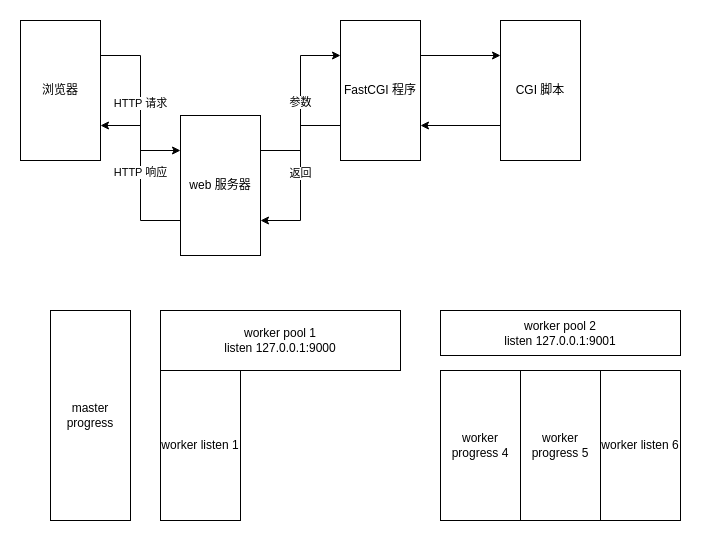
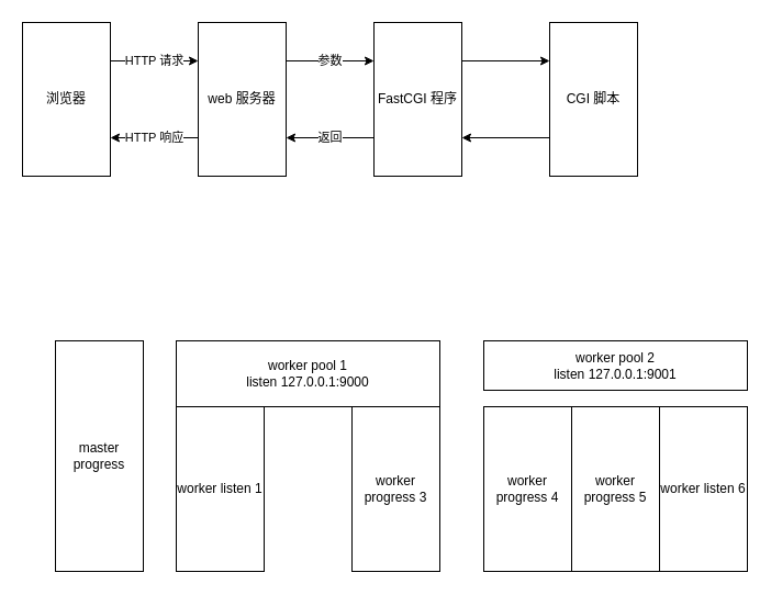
  <mxCell id="0" />
  <mxCell id="1" parent="0" />
  <mxCell id="2" value="HTTP 请求" style="edgeStyle=orthogonalEdgeStyle;rounded=0;orthogonalLoop=1;jettySize=auto;html=1;exitX=1;exitY=0.25;exitDx=0;exitDy=0;entryX=0;entryY=0.25;entryDx=0;entryDy=0;" edge="1" parent="1" source="3" target="6"><mxGeometry relative="1" as="geometry" /></mxCell>
  <mxCell id="3" value="浏览器" style="rounded=0;whiteSpace=wrap;html=1;" vertex="1" parent="1"><mxGeometry x="20" y="20" width="80" height="140" as="geometry" /></mxCell>
  <mxCell id="4" value="参数" style="edgeStyle=orthogonalEdgeStyle;rounded=0;orthogonalLoop=1;jettySize=auto;html=1;exitX=1;exitY=0.25;exitDx=0;exitDy=0;entryX=0;entryY=0.25;entryDx=0;entryDy=0;" edge="1" parent="1" source="6" target="9"><mxGeometry relative="1" as="geometry" /></mxCell>
  <mxCell id="5" value="HTTP 响应" style="edgeStyle=orthogonalEdgeStyle;rounded=0;orthogonalLoop=1;jettySize=auto;html=1;exitX=0;exitY=0.75;exitDx=0;exitDy=0;entryX=1;entryY=0.75;entryDx=0;entryDy=0;" edge="1" parent="1" source="6" target="3"><mxGeometry relative="1" as="geometry" /></mxCell>
- <mxCell id="6" value="web 服务器" style="rounded=0;whiteSpace=wrap;html=1;" vertex="1" parent="1"><mxGeometry x="180" y="115" width="80" height="140" as="geometry" /></mxCell>
+ <mxCell id="6" value="web 服务器" style="rounded=0;whiteSpace=wrap;html=1;" vertex="1" parent="1"><mxGeometry x="180" y="20" width="80" height="140" as="geometry" /></mxCell>
  <mxCell id="7" style="edgeStyle=orthogonalEdgeStyle;rounded=0;orthogonalLoop=1;jettySize=auto;html=1;exitX=1;exitY=0.25;exitDx=0;exitDy=0;entryX=0;entryY=0.25;entryDx=0;entryDy=0;" edge="1" parent="1" source="9" target="11"><mxGeometry relative="1" as="geometry" /></mxCell>
  <mxCell id="8" value="返回" style="edgeStyle=orthogonalEdgeStyle;rounded=0;orthogonalLoop=1;jettySize=auto;html=1;exitX=0;exitY=0.75;exitDx=0;exitDy=0;entryX=1;entryY=0.75;entryDx=0;entryDy=0;" edge="1" parent="1" source="9" target="6"><mxGeometry relative="1" as="geometry" /></mxCell>
  <mxCell id="9" value="FastCGI 程序" style="rounded=0;whiteSpace=wrap;html=1;" vertex="1" parent="1"><mxGeometry x="340" y="20" width="80" height="140" as="geometry" /></mxCell>
  <mxCell id="10" style="edgeStyle=orthogonalEdgeStyle;rounded=0;orthogonalLoop=1;jettySize=auto;html=1;exitX=0;exitY=0.75;exitDx=0;exitDy=0;entryX=1;entryY=0.75;entryDx=0;entryDy=0;" edge="1" parent="1" source="11" target="9"><mxGeometry relative="1" as="geometry" /></mxCell>
  <mxCell id="11" value="CGI 脚本" style="rounded=0;whiteSpace=wrap;html=1;" vertex="1" parent="1"><mxGeometry x="500" y="20" width="80" height="140" as="geometry" /></mxCell>
  <mxCell id="12" value="worker pool 1&lt;br&gt;listen 127.0.0.1:9000&lt;br&gt;" style="rounded=0;whiteSpace=wrap;html=1;" vertex="1" parent="1"><mxGeometry x="160" y="310" width="240" height="60" as="geometry" /></mxCell>
  <mxCell id="13" value="worker listen 1" style="rounded=0;whiteSpace=wrap;html=1;" vertex="1" parent="1"><mxGeometry x="160" y="370" width="80" height="150" as="geometry" /></mxCell>
+ <mxCell id="14" value="worker progress 3" style="rounded=0;whiteSpace=wrap;html=1;" vertex="1" parent="1"><mxGeometry x="320" y="370" width="80" height="150" as="geometry" /></mxCell>
  <mxCell id="15" value="worker pool 2&lt;br&gt;listen 127.0.0.1:9001&lt;br&gt;" style="rounded=0;whiteSpace=wrap;html=1;" vertex="1" parent="1"><mxGeometry x="440" y="310" width="240" height="45" as="geometry" /></mxCell>
  <mxCell id="16" value="worker progress 4" style="rounded=0;whiteSpace=wrap;html=1;" vertex="1" parent="1"><mxGeometry x="440" y="370" width="80" height="150" as="geometry" /></mxCell>
  <mxCell id="17" value="worker progress 5" style="rounded=0;whiteSpace=wrap;html=1;" vertex="1" parent="1"><mxGeometry x="520" y="370" width="80" height="150" as="geometry" /></mxCell>
  <mxCell id="18" value="worker listen 6" style="rounded=0;whiteSpace=wrap;html=1;" vertex="1" parent="1"><mxGeometry x="600" y="370" width="80" height="150" as="geometry" /></mxCell>
  <mxCell id="19" value="master progress" style="rounded=0;whiteSpace=wrap;html=1;" vertex="1" parent="1"><mxGeometry x="50" y="310" width="80" height="210" as="geometry" /></mxCell>
